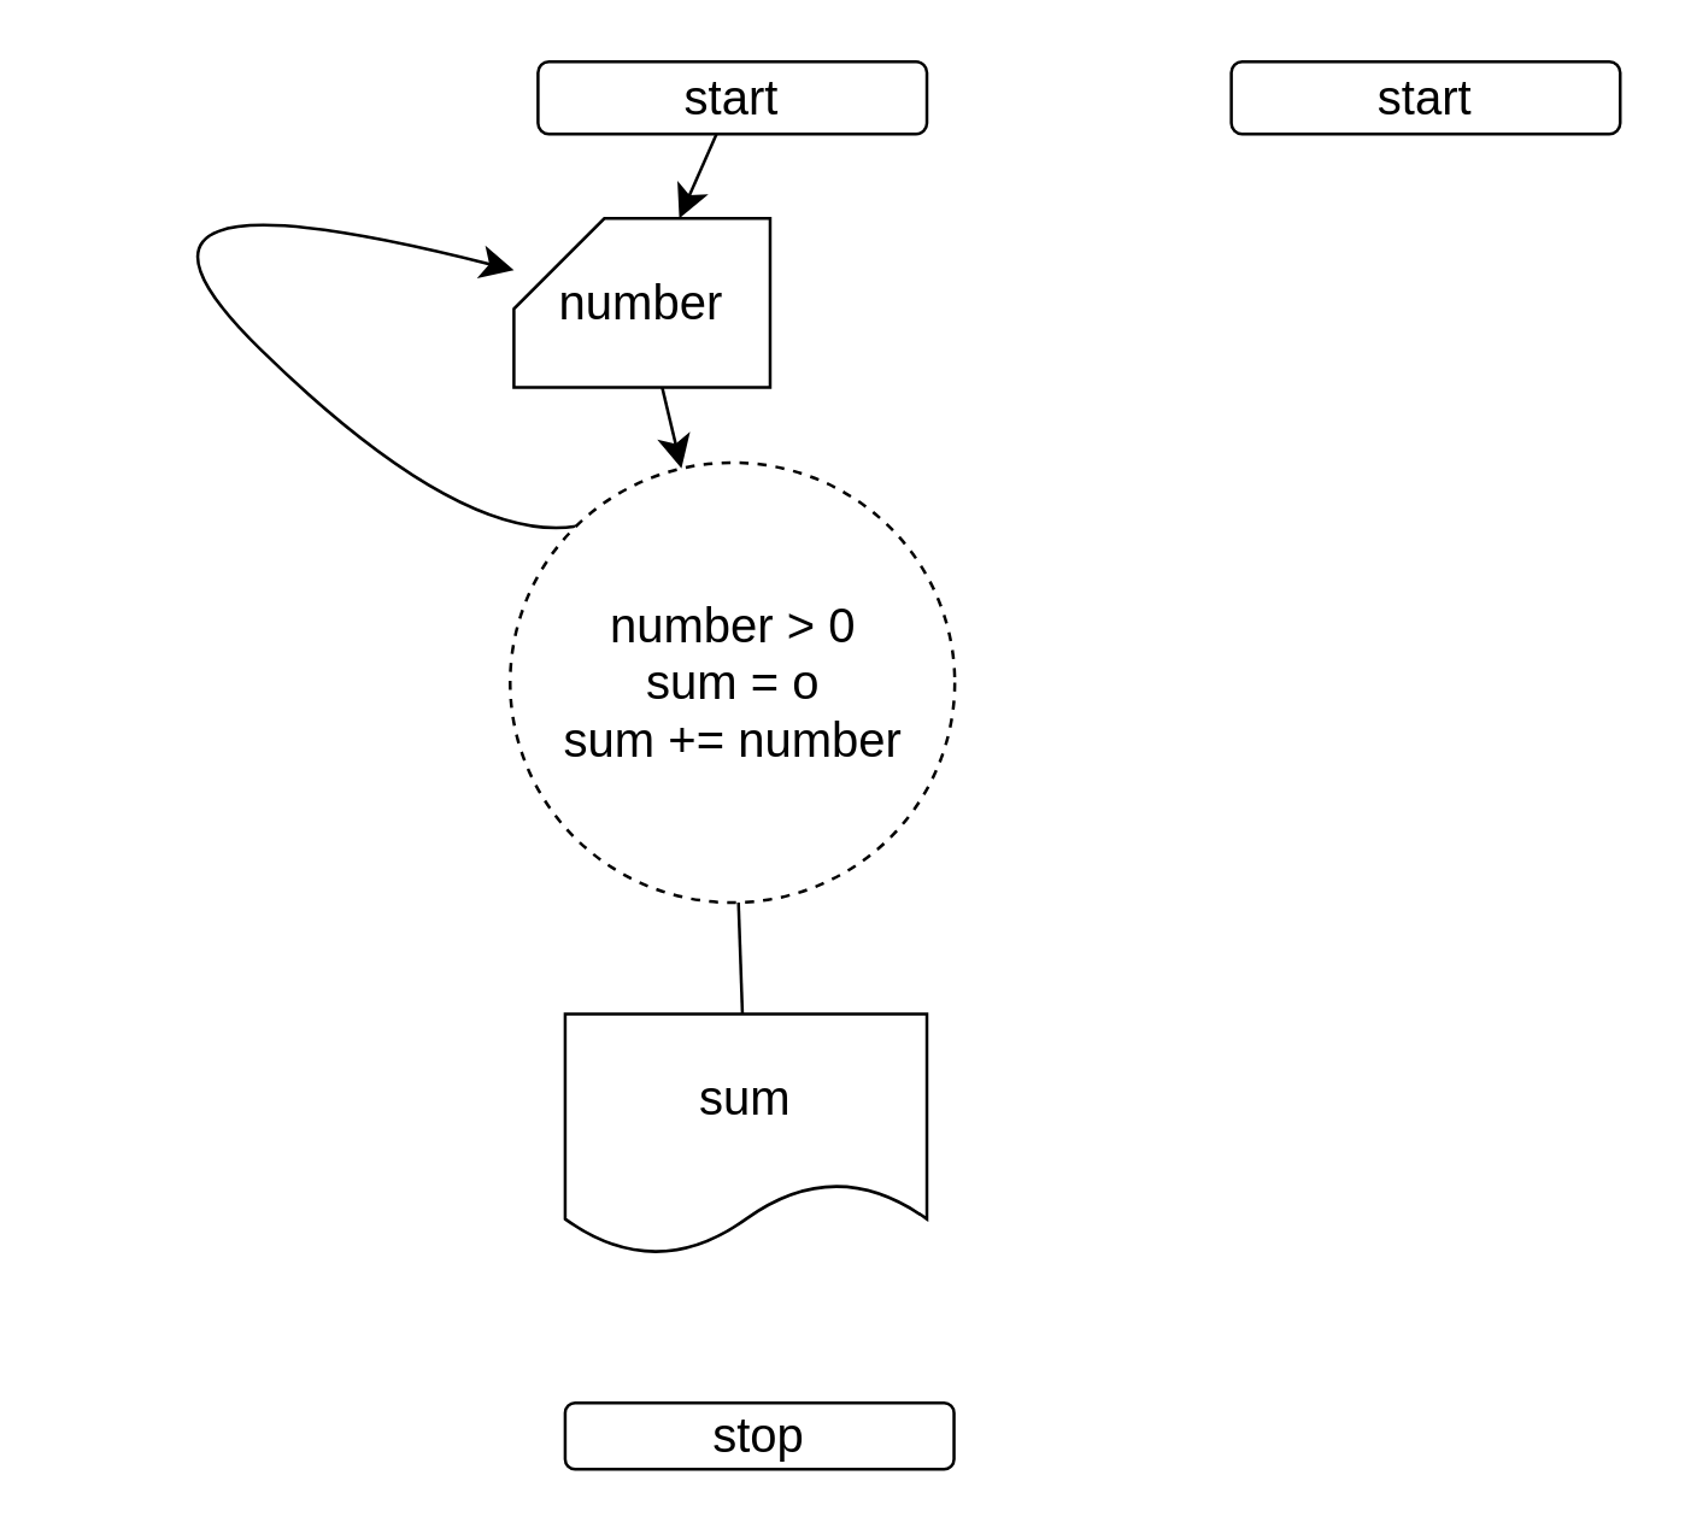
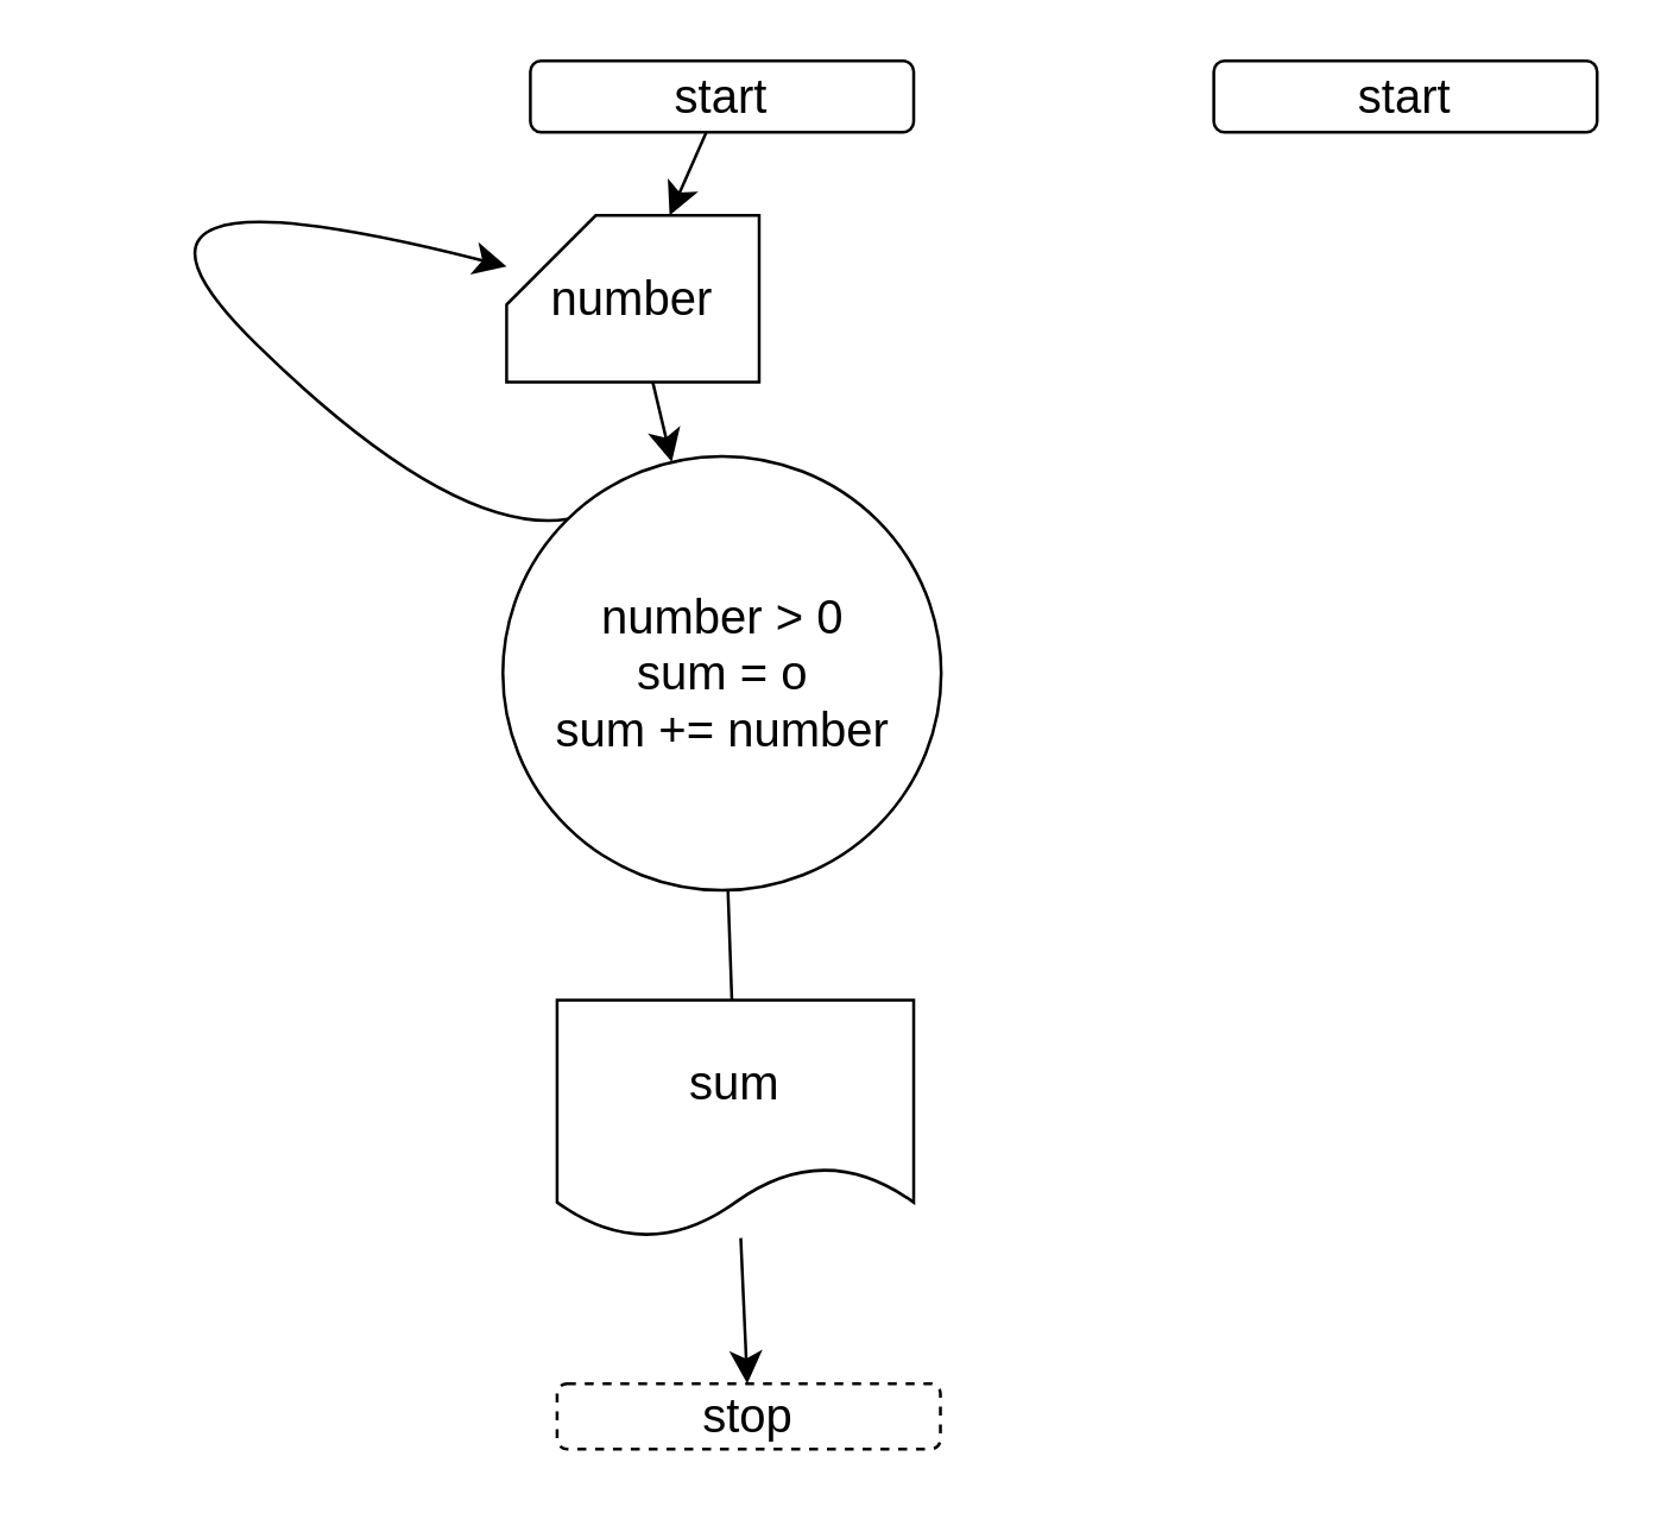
  <mxCell id="0" />
  <mxCell id="1" parent="0" />
  <mxCell id="2" value="" style="edgeStyle=none;curved=1;rounded=0;orthogonalLoop=1;jettySize=auto;html=1;fontSize=12;startSize=8;endSize=8;" edge="1" parent="1" source="3" target="5"><mxGeometry relative="1" as="geometry" /></mxCell>
  <mxCell id="3" value="start" style="rounded=1;whiteSpace=wrap;html=1;fontSize=16;" vertex="1" parent="1"><mxGeometry x="178" y="20" width="129" height="24" as="geometry" /></mxCell>
  <mxCell id="4" value="" style="edgeStyle=none;curved=1;rounded=0;orthogonalLoop=1;jettySize=auto;html=1;fontSize=12;startSize=8;endSize=8;" edge="1" parent="1" source="5" target="8"><mxGeometry relative="1" as="geometry" /></mxCell>
  <mxCell id="5" value="number" style="shape=card;whiteSpace=wrap;html=1;fontSize=16;" vertex="1" parent="1"><mxGeometry x="170" y="72" width="85" height="56" as="geometry" /></mxCell>
  <mxCell id="6" style="edgeStyle=none;curved=1;rounded=0;orthogonalLoop=1;jettySize=auto;html=1;exitX=0;exitY=0;exitDx=0;exitDy=0;fontSize=12;startSize=8;endSize=8;" edge="1" parent="1" source="8" target="5"><mxGeometry relative="1" as="geometry"><mxPoint x="-109" y="169" as="targetPoint" /><Array as="points"><mxPoint x="152" y="180" /><mxPoint x="20" y="51" /></Array></mxGeometry></mxCell>
  <mxCell id="7" value="" style="edgeStyle=none;curved=1;rounded=0;orthogonalLoop=1;jettySize=auto;html=1;fontSize=12;startSize=8;endSize=8;endArrow=none;" edge="1" parent="1" source="8" target="10"><mxGeometry relative="1" as="geometry" /></mxCell>
- <mxCell id="8" value="number &amp;gt; 0&lt;br&gt;sum = o&lt;br&gt;sum += number" style="ellipse;whiteSpace=wrap;html=1;fontSize=16;dashed=1;" vertex="1" parent="1"><mxGeometry x="168.75" y="153" width="147.5" height="146" as="geometry" /></mxCell>
+ <mxCell id="8" value="number &amp;gt; 0&lt;br&gt;sum = o&lt;br&gt;sum += number" style="ellipse;whiteSpace=wrap;html=1;fontSize=16;" vertex="1" parent="1"><mxGeometry x="168.75" y="153" width="147.5" height="146" as="geometry" /></mxCell>
+ <mxCell id="9" value="" style="edgeStyle=none;curved=1;rounded=0;orthogonalLoop=1;jettySize=auto;html=1;fontSize=12;startSize=8;endSize=8;" edge="1" parent="1" source="10" target="11"><mxGeometry relative="1" as="geometry" /></mxCell>
  <mxCell id="10" value="sum" style="shape=document;whiteSpace=wrap;html=1;boundedLbl=1;fontSize=16;" vertex="1" parent="1"><mxGeometry x="187" y="336" width="120" height="80" as="geometry" /></mxCell>
- <mxCell id="11" value="stop" style="rounded=1;whiteSpace=wrap;html=1;fontSize=16;" vertex="1" parent="1"><mxGeometry x="187" y="465" width="129" height="22" as="geometry" /></mxCell>
+ <mxCell id="11" value="stop" style="rounded=1;whiteSpace=wrap;html=1;fontSize=16;dashed=1;" vertex="1" parent="1"><mxGeometry x="187" y="465" width="129" height="22" as="geometry" /></mxCell>
  <mxCell id="12" value="start" style="rounded=1;whiteSpace=wrap;html=1;fontSize=16;" vertex="1" parent="1"><mxGeometry x="408" y="20" width="129" height="24" as="geometry" /></mxCell>
